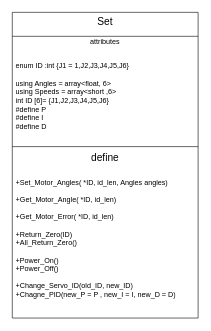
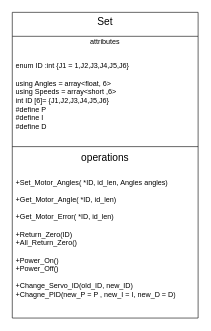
  <mxCell id="0" />
  <mxCell id="1" parent="0" />
  <mxCell id="2" value="&lt;span style=&quot;font-size: 17px;&quot;&gt;Set&lt;/span&gt;" style="swimlane;fontStyle=0;align=center;verticalAlign=top;childLayout=stackLayout;horizontal=1;startSize=40;horizontalStack=0;resizeParent=1;resizeParentMax=0;resizeLast=0;collapsible=0;marginBottom=0;html=1;whiteSpace=wrap;" parent="1" vertex="1"><mxGeometry x="20" y="20" width="310" height="510" as="geometry" /></mxCell>
  <mxCell id="3" value="attributes" style="text;html=1;strokeColor=none;fillColor=none;align=center;verticalAlign=middle;spacingLeft=4;spacingRight=4;overflow=hidden;rotatable=0;points=[[0,0.5],[1,0.5]];portConstraint=eastwest;whiteSpace=wrap;" parent="2" vertex="1"><mxGeometry y="40" width="310" height="20" as="geometry" /></mxCell>
  <mxCell id="4" value="&lt;div&gt;enum ID :int {J1 = 1,J2,J3,J4,J5,J6}&lt;/div&gt;&lt;div&gt;&lt;br&gt;&lt;/div&gt;&lt;div&gt;using Angles = array&amp;lt;float, 6&amp;gt;&lt;/div&gt;&lt;div&gt;using Speeds = array&amp;lt;short ,6&amp;gt;&lt;/div&gt;&lt;div&gt;int ID [6]= {J1,J2,J3,J4,J5,J6}&lt;/div&gt;&lt;div&gt;#define P&lt;/div&gt;&lt;div&gt;#define I&lt;/div&gt;&lt;div&gt;#define D&lt;/div&gt;" style="text;html=1;strokeColor=none;fillColor=none;align=left;verticalAlign=middle;spacingLeft=4;spacingRight=4;overflow=hidden;rotatable=0;points=[[0,0.5],[1,0.5]];portConstraint=eastwest;whiteSpace=wrap;" parent="2" vertex="1"><mxGeometry y="60" width="310" height="160" as="geometry" /></mxCell>
  <mxCell id="5" value="" style="line;strokeWidth=1;fillColor=none;align=left;verticalAlign=middle;spacingTop=-1;spacingLeft=3;spacingRight=3;rotatable=0;labelPosition=right;points=[];portConstraint=eastwest;" parent="2" vertex="1"><mxGeometry y="220" width="310" height="8" as="geometry" /></mxCell>
- <mxCell id="6" value="&lt;font style=&quot;font-size: 17px;&quot;&gt;define&lt;/font&gt;" style="text;html=1;strokeColor=none;fillColor=none;align=center;verticalAlign=middle;spacingLeft=4;spacingRight=4;overflow=hidden;rotatable=0;points=[[0,0.5],[1,0.5]];portConstraint=eastwest;whiteSpace=wrap;" parent="2" vertex="1"><mxGeometry y="228" width="310" height="32" as="geometry" /></mxCell>
+ <mxCell id="6" value="&lt;font style=&quot;font-size: 17px;&quot;&gt;operations&lt;/font&gt;" style="text;html=1;strokeColor=none;fillColor=none;align=center;verticalAlign=middle;spacingLeft=4;spacingRight=4;overflow=hidden;rotatable=0;points=[[0,0.5],[1,0.5]];portConstraint=eastwest;whiteSpace=wrap;" parent="2" vertex="1"><mxGeometry y="228" width="310" height="32" as="geometry" /></mxCell>
  <mxCell id="7" value="+Set_Motor_Angles( *ID, id_len, Angles angles)&lt;div&gt;&lt;br&gt;&lt;/div&gt;&lt;div&gt;+Get_Motor_Angle( *ID, id_len)&lt;/div&gt;&lt;div&gt;&lt;br&gt;&lt;/div&gt;&lt;div&gt;+Get_Motor_Error( *ID, id_len)&lt;/div&gt;&lt;div&gt;&lt;br&gt;&lt;/div&gt;&lt;div&gt;+Return_Zero(ID)&lt;/div&gt;&lt;div&gt;+All_Return_Zero()&lt;/div&gt;&lt;div&gt;&lt;br&gt;&lt;/div&gt;&lt;div&gt;+Power_On()&lt;/div&gt;&lt;div&gt;+Power_Off()&lt;/div&gt;&lt;div&gt;&lt;br&gt;&lt;/div&gt;&lt;div&gt;+Change_Servo_ID(old_ID, new_ID)&lt;/div&gt;&lt;div&gt;+Chagne_PID(new_P = P , new_I = I, new_D = D)&lt;/div&gt;&lt;div&gt;&lt;br&gt;&lt;/div&gt;" style="text;html=1;strokeColor=none;fillColor=none;align=left;verticalAlign=middle;spacingLeft=4;spacingRight=4;overflow=hidden;rotatable=0;points=[[0,0.5],[1,0.5]];portConstraint=eastwest;whiteSpace=wrap;" parent="2" vertex="1"><mxGeometry y="260" width="310" height="250" as="geometry" /></mxCell>
